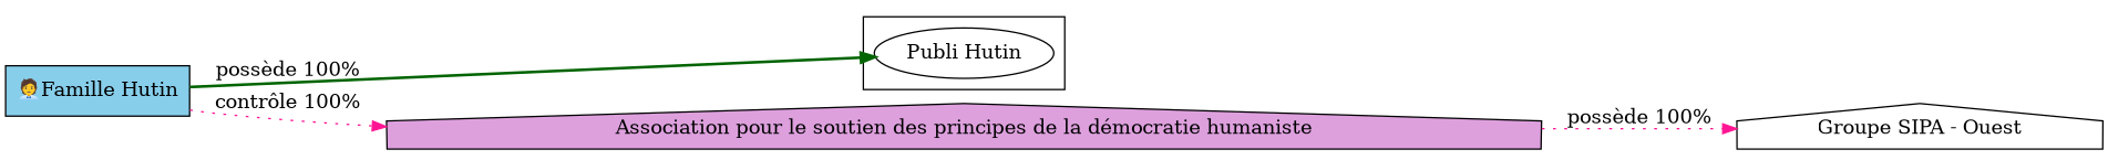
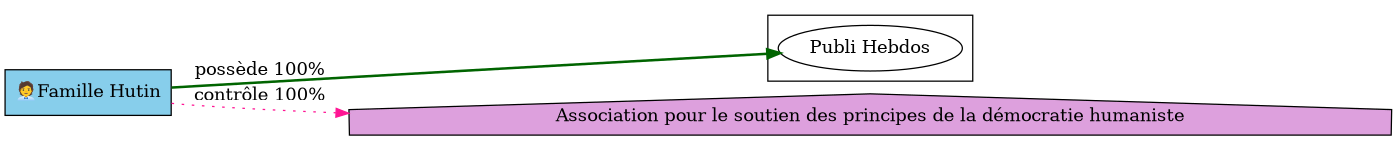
  digraph {
    rankdir=LR
    node [fillcolor=white style=filled shape=house]
    edge [color=deeppink style=dotted]
-   n1 [label="Publi Hutin" shape=""]
+   n1 [label="Publi Hebdos" shape=""]
    n2 [fillcolor=skyblue label="🧑‍💼Famille Hutin" shape=box]
    n3 [fillcolor=plum label="Association pour le soutien des principes de la démocratie humaniste"]
-   n4 [label="Groupe SIPA - Ouest"]
    subgraph cluster_1 {
      n1
    }
    subgraph sub_2 {
      n2
    }
    n2 -> n1 [color=darkgreen label="possède 100%" style=bold]
    n2 -> n3 [label="contrôle 100%"]
-   n3 -> n4 [label="possède 100%"]
  }
